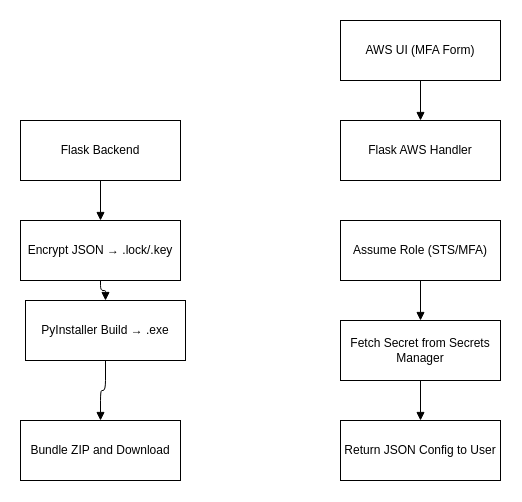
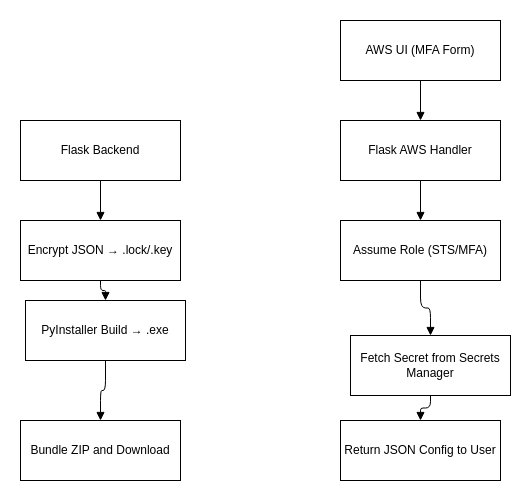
  <mxCell id="0" />
  <mxCell id="1" parent="0" />
  <mxCell id="2" value="Flask Backend" style="shape=rectangle;whiteSpace=wrap;html=1;" parent="1" vertex="1"><mxGeometry x="20" y="120" width="160" height="60" as="geometry" /></mxCell>
  <mxCell id="3" value="Encrypt JSON → .lock/.key" style="shape=rectangle;whiteSpace=wrap;html=1;" parent="1" vertex="1"><mxGeometry x="20" y="220" width="160" height="60" as="geometry" /></mxCell>
  <mxCell id="4" value="PyInstaller Build → .exe" style="shape=rectangle;whiteSpace=wrap;html=1;" parent="1" vertex="1"><mxGeometry x="25" y="300" width="160" height="60" as="geometry" /></mxCell>
  <mxCell id="5" value="Bundle ZIP and Download" style="shape=rectangle;whiteSpace=wrap;html=1;" parent="1" vertex="1"><mxGeometry x="20" y="420" width="160" height="60" as="geometry" /></mxCell>
  <mxCell id="6" value="AWS UI (MFA Form)" style="shape=rectangle;whiteSpace=wrap;html=1;" parent="1" vertex="1"><mxGeometry x="340" y="20" width="160" height="60" as="geometry" /></mxCell>
  <mxCell id="7" value="Flask AWS Handler" style="shape=rectangle;whiteSpace=wrap;html=1;" parent="1" vertex="1"><mxGeometry x="340" y="120" width="160" height="60" as="geometry" /></mxCell>
  <mxCell id="8" value="Assume Role (STS/MFA)" style="shape=rectangle;whiteSpace=wrap;html=1;" parent="1" vertex="1"><mxGeometry x="340" y="220" width="160" height="60" as="geometry" /></mxCell>
- <mxCell id="9" value="Fetch Secret from Secrets Manager" style="shape=rectangle;whiteSpace=wrap;html=1;" parent="1" vertex="1"><mxGeometry x="340" y="320" width="160" height="60" as="geometry" /></mxCell>
+ <mxCell id="9" value="Fetch Secret from Secrets Manager" style="shape=rectangle;whiteSpace=wrap;html=1;" parent="1" vertex="1"><mxGeometry x="350" y="335" width="160" height="60" as="geometry" /></mxCell>
  <mxCell id="10" value="Return JSON Config to User" style="shape=rectangle;whiteSpace=wrap;html=1;" parent="1" vertex="1"><mxGeometry x="340" y="420" width="160" height="60" as="geometry" /></mxCell>
  <mxCell id="11" style="edgeStyle=orthogonalEdgeStyle;endArrow=block;html=1;" parent="1" source="2" target="3" edge="1"><mxGeometry relative="1" as="geometry" /></mxCell>
  <mxCell id="12" style="edgeStyle=orthogonalEdgeStyle;endArrow=block;html=1;" parent="1" source="3" target="4" edge="1"><mxGeometry relative="1" as="geometry" /></mxCell>
  <mxCell id="13" style="edgeStyle=orthogonalEdgeStyle;endArrow=block;html=1;" parent="1" source="4" target="5" edge="1"><mxGeometry relative="1" as="geometry" /></mxCell>
  <mxCell id="14" style="edgeStyle=orthogonalEdgeStyle;endArrow=block;html=1;" parent="1" source="6" target="7" edge="1"><mxGeometry relative="1" as="geometry" /></mxCell>
+ <mxCell id="15" style="edgeStyle=orthogonalEdgeStyle;endArrow=block;html=1;" parent="1" source="7" target="8" edge="1"><mxGeometry relative="1" as="geometry" /></mxCell>
  <mxCell id="16" style="edgeStyle=orthogonalEdgeStyle;endArrow=block;html=1;" parent="1" source="8" target="9" edge="1"><mxGeometry relative="1" as="geometry" /></mxCell>
  <mxCell id="17" style="edgeStyle=orthogonalEdgeStyle;endArrow=block;html=1;" parent="1" source="9" target="10" edge="1"><mxGeometry relative="1" as="geometry" /></mxCell>
